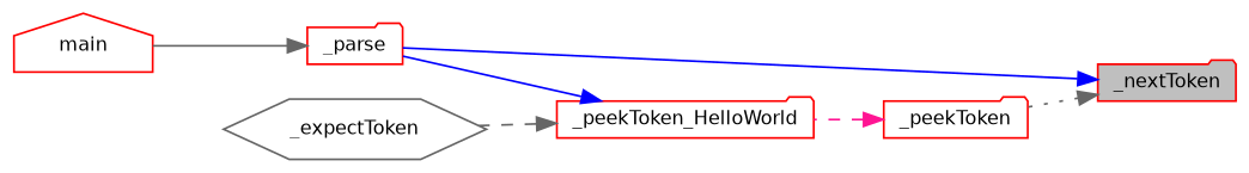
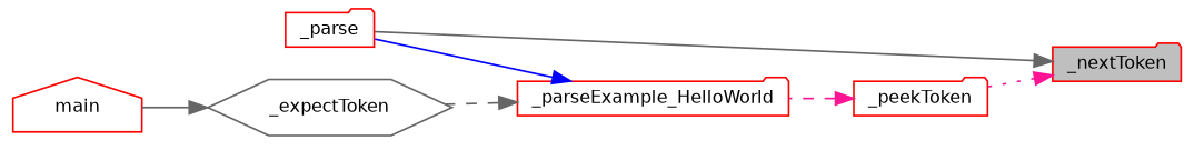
  digraph {
    rankdir=RL
    node [color=red fillcolor=white fontname=Helvetica fontsize=10 shape=folder style=filled]
    edge [color=blue dir=back fontname=Helvetica fontsize=10 labelfontname=Helvetica labelfontsize=10 style=solid]
    n1 [fillcolor=grey75 fontcolor=black height=0.2 label=_nextToken width=0.4]
    n2 [height=0.2 label=_parse width=0.4]
    n3 [height=0.2 label=_peekToken width=0.4]
    n4 [color=gray40 height=0.2 label=_expectToken shape=hexagon width=0.4]
    n5 [height=0.2 label=main shape=house width=0.4]
-   n6 [height=0.2 label=_peekToken_HelloWorld width=0.4]
-   n1 -> n2
-   n1 -> n3 [color=gray40 style=dotted]
-   n2 -> n5 [color=gray40]
+   n6 [height=0.2 label=_parseExample_HelloWorld width=0.4]
+   n1 -> n2 [color=gray40]
+   n1 -> n3 [color=deeppink style=dotted]
+   n4 -> n5 [color=gray40]
    n3 -> n6 [color=deeppink style=dashed]
    n6 -> n2
    n6 -> n4 [color=gray40 style=dashed]
  }
